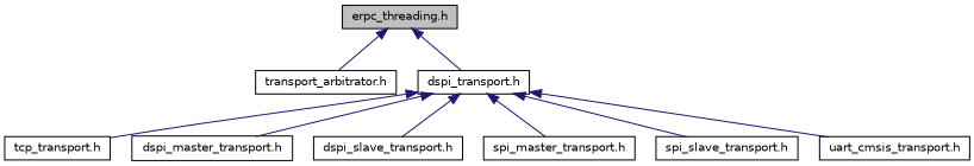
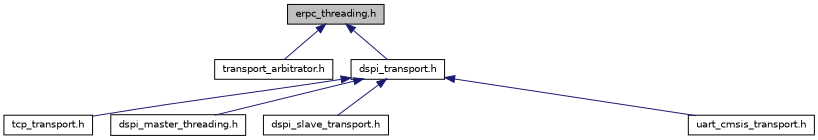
  digraph {
    node [color=black fillcolor=white fontname=Helvetica fontsize=10 shape=record style=filled]
    edge [color=midnightblue dir=back fontname=Helvetica fontsize=10 labelfontname=Helvetica labelfontsize=10 style=solid]
    n1 [fillcolor=grey75 fontcolor=black height=0.2 label="erpc_threading.h" width=0.4]
    n2 [height=0.2 label="transport_arbitrator.h" width=0.4]
    n3 [height=0.2 label="dspi_transport.h" width=0.4]
    n4 [height=0.2 label="tcp_transport.h" width=0.4]
-   n5 [height=0.2 label="dspi_master_transport.h" width=0.4]
+   n5 [height=0.2 label="dspi_master_threading.h" width=0.4]
    n6 [height=0.2 label="dspi_slave_transport.h" width=0.4]
-   n7 [height=0.2 label="spi_master_transport.h" width=0.4]
-   n8 [height=0.2 label="spi_slave_transport.h" width=0.4]
    n9 [height=0.2 label="uart_cmsis_transport.h" width=0.4]
    n1 -> n2
    n1 -> n3
    n3 -> n4
    n3 -> n5
    n3 -> n6
-   n3 -> n7
-   n3 -> n8
    n3 -> n9
  }
